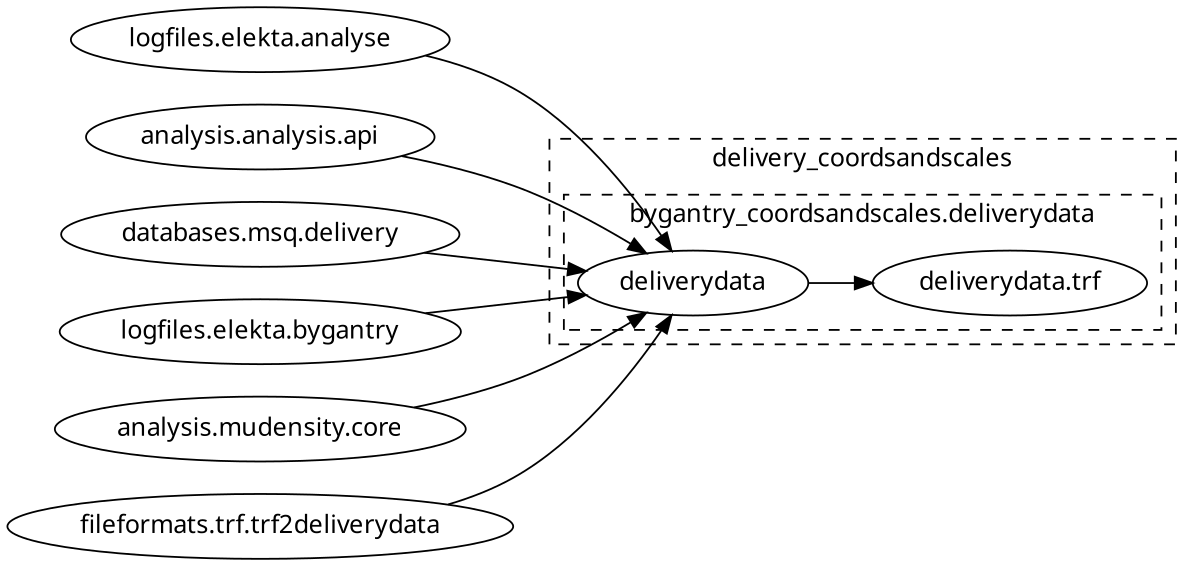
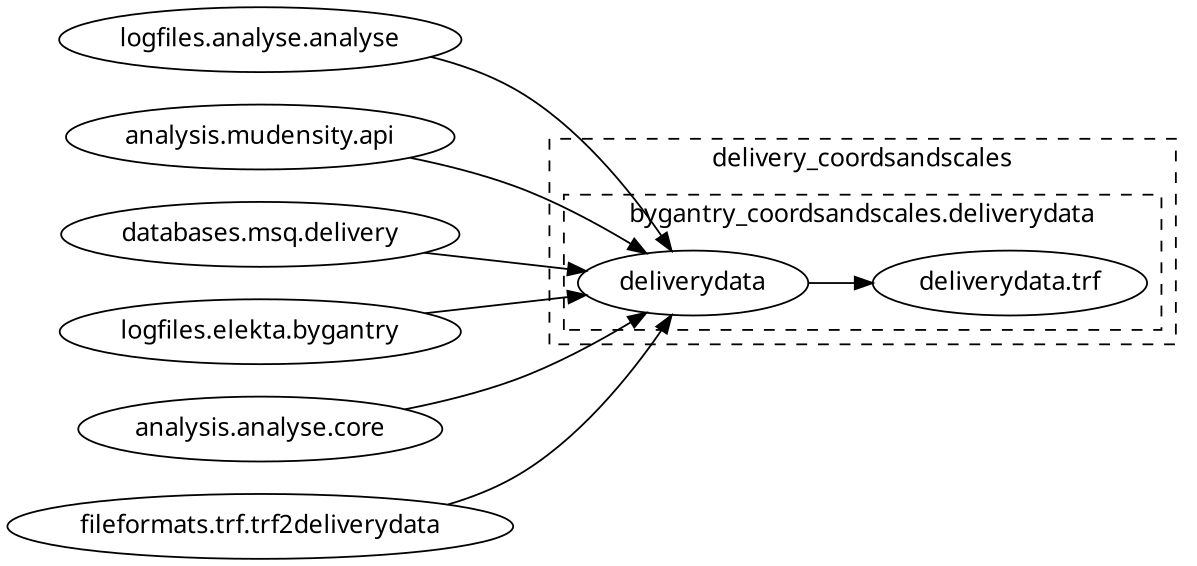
  strict digraph {
    fontname="Noto Sans"
    rankdir=LR
    node [fontname="Noto Sans"]
    edge [fontname="Noto Sans"]
    n1 [label="deliverydata.trf"]
    n2 [label=deliverydata]
-   n3 [label="logfiles.elekta.analyse"]
-   n4 [label="analysis.analysis.api"]
+   n3 [label="logfiles.analyse.analyse"]
+   n4 [label="analysis.mudensity.api"]
    n5 [label="databases.msq.delivery"]
    n6 [label="logfiles.elekta.bygantry"]
-   n7 [label="analysis.mudensity.core"]
+   n7 [label="analysis.analyse.core"]
    n8 [label="fileformats.trf.trf2deliverydata"]
    subgraph cluster_1 {
      label=delivery_coordsandscales
      style=dashed
      subgraph cluster_2 {
        label="bygantry_coordsandscales.deliverydata"
        style=dashed
        subgraph sub_3 {
          label="pymedphys_coordsandscales.deliverydata"
          rank=same
          style=dashed
          n1
        }
        subgraph sub_4 {
          label="pymedphys_coordsandscales.deliverydata"
          rank=same
          style=dashed
          n2
        }
      }
    }
    n2 -> n1
    n3 -> n2
    n4 -> n2
    n5 -> n2
    n6 -> n2
    n7 -> n2
    n8 -> n2
  }
